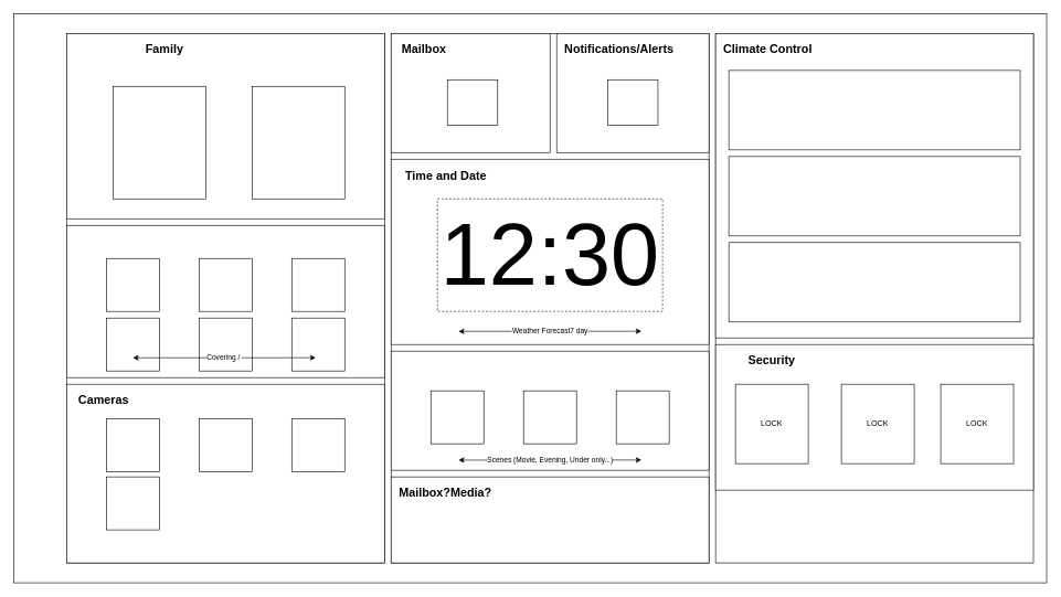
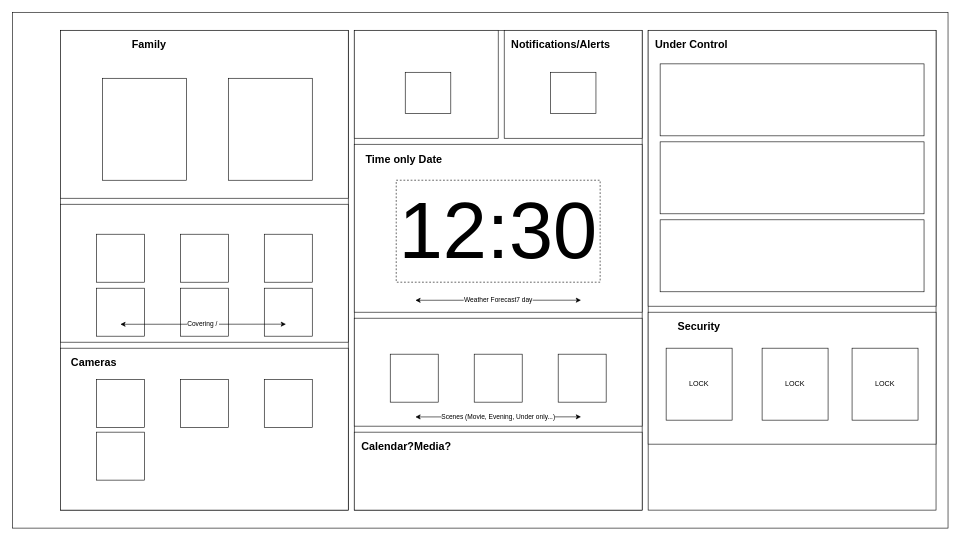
  <mxCell id="0" />
  <mxCell id="1" parent="0" />
  <mxCell id="2" value="" style="rounded=0;whiteSpace=wrap;html=1;" vertex="1" parent="1"><mxGeometry x="20" y="20" width="1560" height="860" as="geometry" /></mxCell>
  <mxCell id="3" value="" style="rounded=0;whiteSpace=wrap;html=1;" vertex="1" parent="1"><mxGeometry x="100" y="50" width="480" height="800" as="geometry" /></mxCell>
  <mxCell id="4" value="" style="rounded=0;whiteSpace=wrap;html=1;" vertex="1" parent="1"><mxGeometry x="1080" y="50" width="480" height="800" as="geometry" /></mxCell>
  <mxCell id="5" value="" style="rounded=0;whiteSpace=wrap;html=1;" vertex="1" parent="1"><mxGeometry x="590" y="50" width="480" height="800" as="geometry" /></mxCell>
  <mxCell id="6" value="" style="rounded=0;whiteSpace=wrap;html=1;" vertex="1" parent="1"><mxGeometry x="100" y="50" width="480" height="280" as="geometry" /></mxCell>
  <mxCell id="7" value="" style="rounded=0;whiteSpace=wrap;html=1;" vertex="1" parent="1"><mxGeometry x="100" y="340" width="480" height="230" as="geometry" /></mxCell>
  <mxCell id="8" value="" style="rounded=0;whiteSpace=wrap;html=1;" vertex="1" parent="1"><mxGeometry x="100" y="580" width="480" height="270" as="geometry" /></mxCell>
  <mxCell id="9" value="" style="rounded=0;whiteSpace=wrap;html=1;" vertex="1" parent="1"><mxGeometry x="590" y="50" width="240" height="180" as="geometry" /></mxCell>
  <mxCell id="10" value="" style="rounded=0;whiteSpace=wrap;html=1;" vertex="1" parent="1"><mxGeometry x="590" y="240" width="480" height="280" as="geometry" /></mxCell>
  <mxCell id="11" value="" style="rounded=0;whiteSpace=wrap;html=1;" vertex="1" parent="1"><mxGeometry x="1080" y="50" width="480" height="460" as="geometry" /></mxCell>
  <mxCell id="12" value="" style="rounded=0;whiteSpace=wrap;html=1;" vertex="1" parent="1"><mxGeometry x="1080" y="520" width="480" height="220" as="geometry" /></mxCell>
  <mxCell id="13" value="" style="rounded=0;whiteSpace=wrap;html=1;" vertex="1" parent="1"><mxGeometry x="590" y="530" width="480" height="180" as="geometry" /></mxCell>
  <mxCell id="14" value="" style="rounded=0;whiteSpace=wrap;html=1;" vertex="1" parent="1"><mxGeometry x="380" y="130" width="140" height="170" as="geometry" /></mxCell>
  <mxCell id="15" value="" style="rounded=0;whiteSpace=wrap;html=1;" vertex="1" parent="1"><mxGeometry x="170" y="130" width="140" height="170" as="geometry" /></mxCell>
  <mxCell id="16" value="&lt;b style=&quot;border-color: var(--border-color);&quot;&gt;&lt;font style=&quot;border-color: var(--border-color); font-size: 18px;&quot;&gt;Family&lt;/font&gt;&lt;/b&gt;" style="text;html=1;strokeColor=none;fillColor=none;align=center;verticalAlign=middle;whiteSpace=wrap;rounded=0;" vertex="1" parent="1"><mxGeometry x="218" y="59" width="60" height="30" as="geometry" /></mxCell>
  <mxCell id="17" value="" style="rounded=0;whiteSpace=wrap;html=1;" vertex="1" parent="1"><mxGeometry x="160" y="390" width="80" height="80" as="geometry" /></mxCell>
  <mxCell id="18" value="" style="rounded=0;whiteSpace=wrap;html=1;" vertex="1" parent="1"><mxGeometry x="160" y="480" width="80" height="80" as="geometry" /></mxCell>
  <mxCell id="19" value="" style="rounded=0;whiteSpace=wrap;html=1;" vertex="1" parent="1"><mxGeometry x="300" y="390" width="80" height="80" as="geometry" /></mxCell>
  <mxCell id="20" value="" style="rounded=0;whiteSpace=wrap;html=1;" vertex="1" parent="1"><mxGeometry x="300" y="480" width="80" height="80" as="geometry" /></mxCell>
  <mxCell id="21" value="" style="rounded=0;whiteSpace=wrap;html=1;" vertex="1" parent="1"><mxGeometry x="440" y="390" width="80" height="80" as="geometry" /></mxCell>
  <mxCell id="22" value="" style="rounded=0;whiteSpace=wrap;html=1;" vertex="1" parent="1"><mxGeometry x="440" y="480" width="80" height="80" as="geometry" /></mxCell>
  <mxCell id="23" value="Covering /&amp;nbsp;" style="endArrow=classic;startArrow=classic;html=1;rounded=0;exitX=-0.008;exitY=0.833;exitDx=0;exitDy=0;exitPerimeter=0;" edge="1" parent="1"><mxGeometry width="50" height="50" relative="1" as="geometry"><mxPoint x="476.16" y="540" as="sourcePoint" /><mxPoint x="200" y="540.15" as="targetPoint" /></mxGeometry></mxCell>
  <mxCell id="24" value="&lt;b style=&quot;border-color: var(--border-color);&quot;&gt;&lt;font style=&quot;border-color: var(--border-color); font-size: 18px;&quot;&gt;Cameras&lt;/font&gt;&lt;/b&gt;" style="text;html=1;strokeColor=none;fillColor=none;align=center;verticalAlign=middle;whiteSpace=wrap;rounded=0;" vertex="1" parent="1"><mxGeometry x="126" y="590" width="60" height="30" as="geometry" /></mxCell>
  <mxCell id="25" value="" style="rounded=0;whiteSpace=wrap;html=1;" vertex="1" parent="1"><mxGeometry x="160" y="632" width="80" height="80" as="geometry" /></mxCell>
  <mxCell id="26" value="" style="rounded=0;whiteSpace=wrap;html=1;" vertex="1" parent="1"><mxGeometry x="300" y="632" width="80" height="80" as="geometry" /></mxCell>
  <mxCell id="27" value="" style="rounded=0;whiteSpace=wrap;html=1;" vertex="1" parent="1"><mxGeometry x="440" y="632" width="80" height="80" as="geometry" /></mxCell>
  <mxCell id="28" value="" style="rounded=0;whiteSpace=wrap;html=1;" vertex="1" parent="1"><mxGeometry x="160" y="720" width="80" height="80" as="geometry" /></mxCell>
  <mxCell id="29" value="" style="rounded=0;whiteSpace=wrap;html=1;" vertex="1" parent="1"><mxGeometry x="840" y="50" width="230" height="180" as="geometry" /></mxCell>
  <mxCell id="30" value="&lt;font style=&quot;font-size: 132px;&quot;&gt;12:30&lt;/font&gt;" style="rounded=0;whiteSpace=wrap;html=1;dashed=1;" vertex="1" parent="1"><mxGeometry x="660" y="300" width="340" height="170" as="geometry" /></mxCell>
- <mxCell id="31" value="&lt;b style=&quot;border-color: var(--border-color);&quot;&gt;&lt;font style=&quot;border-color: var(--border-color); font-size: 18px;&quot;&gt;Time and Date&lt;/font&gt;&lt;/b&gt;" style="text;html=1;strokeColor=none;fillColor=none;align=center;verticalAlign=middle;whiteSpace=wrap;rounded=0;" vertex="1" parent="1"><mxGeometry x="583" y="250" width="180" height="30" as="geometry" /></mxCell>
+ <mxCell id="31" value="&lt;b style=&quot;border-color: var(--border-color);&quot;&gt;&lt;font style=&quot;border-color: var(--border-color); font-size: 18px;&quot;&gt;Time only Date&lt;/font&gt;&lt;/b&gt;" style="text;html=1;strokeColor=none;fillColor=none;align=center;verticalAlign=middle;whiteSpace=wrap;rounded=0;" vertex="1" parent="1"><mxGeometry x="583" y="250" width="180" height="30" as="geometry" /></mxCell>
  <mxCell id="32" value="Weather Forecast7 day" style="endArrow=classic;startArrow=classic;html=1;rounded=0;exitX=-0.008;exitY=0.833;exitDx=0;exitDy=0;exitPerimeter=0;" edge="1" parent="1"><mxGeometry width="50" height="50" relative="1" as="geometry"><mxPoint x="968.08" y="500" as="sourcePoint" /><mxPoint x="691.92" y="500.15" as="targetPoint" /></mxGeometry></mxCell>
- <mxCell id="33" value="&lt;b style=&quot;border-color: var(--border-color);&quot;&gt;&lt;font style=&quot;border-color: var(--border-color); font-size: 18px;&quot;&gt;Mailbox&lt;/font&gt;&lt;/b&gt;" style="text;html=1;strokeColor=none;fillColor=none;align=center;verticalAlign=middle;whiteSpace=wrap;rounded=0;" vertex="1" parent="1"><mxGeometry x="610" y="59" width="60" height="30" as="geometry" /></mxCell>
  <mxCell id="34" value="" style="rounded=0;whiteSpace=wrap;html=1;" vertex="1" parent="1"><mxGeometry x="675" y="120" width="76" height="69" as="geometry" /></mxCell>
  <mxCell id="35" value="&lt;b style=&quot;border-color: var(--border-color);&quot;&gt;&lt;font style=&quot;border-color: var(--border-color); font-size: 18px;&quot;&gt;Notifications/Alerts&lt;/font&gt;&lt;/b&gt;" style="text;html=1;strokeColor=none;fillColor=none;align=left;verticalAlign=middle;whiteSpace=wrap;rounded=0;" vertex="1" parent="1"><mxGeometry x="850" y="59" width="370" height="30" as="geometry" /></mxCell>
  <mxCell id="36" value="" style="rounded=0;whiteSpace=wrap;html=1;" vertex="1" parent="1"><mxGeometry x="917" y="120" width="76" height="69" as="geometry" /></mxCell>
  <mxCell id="37" value="" style="rounded=0;whiteSpace=wrap;html=1;" vertex="1" parent="1"><mxGeometry y="106" width="440" height="120" as="geometry" x="1100" /></mxCell>
- <mxCell id="38" value="&lt;b style=&quot;border-color: var(--border-color);&quot;&gt;&lt;font style=&quot;border-color: var(--border-color); font-size: 18px;&quot;&gt;Climate Control&lt;/font&gt;&lt;/b&gt;" style="text;html=1;strokeColor=none;fillColor=none;align=left;verticalAlign=middle;whiteSpace=wrap;rounded=0;" vertex="1" parent="1"><mxGeometry x="1090" y="59" width="210" height="30" as="geometry" /></mxCell>
+ <mxCell id="38" value="&lt;b style=&quot;border-color: var(--border-color);&quot;&gt;&lt;font style=&quot;border-color: var(--border-color); font-size: 18px;&quot;&gt;Under Control&lt;/font&gt;&lt;/b&gt;" style="text;html=1;strokeColor=none;fillColor=none;align=left;verticalAlign=middle;whiteSpace=wrap;rounded=0;" vertex="1" parent="1"><mxGeometry x="1090" y="59" width="210" height="30" as="geometry" /></mxCell>
  <mxCell id="39" value="" style="rounded=0;whiteSpace=wrap;html=1;" vertex="1" parent="1"><mxGeometry y="236" width="440" height="120" as="geometry" x="1100" /></mxCell>
  <mxCell id="40" value="" style="rounded=0;whiteSpace=wrap;html=1;" vertex="1" parent="1"><mxGeometry y="366" width="440" height="120" as="geometry" x="1100" /></mxCell>
  <mxCell id="41" value="LOCK" style="rounded=0;whiteSpace=wrap;html=1;" vertex="1" parent="1"><mxGeometry x="1110" y="580" width="110" height="120" as="geometry" /></mxCell>
  <mxCell id="42" value="&lt;b style=&quot;border-color: var(--border-color);&quot;&gt;&lt;font style=&quot;border-color: var(--border-color); font-size: 18px;&quot;&gt;Security&lt;/font&gt;&lt;/b&gt;" style="text;html=1;strokeColor=none;fillColor=none;align=center;verticalAlign=middle;whiteSpace=wrap;rounded=0;" vertex="1" parent="1"><mxGeometry x="1060" y="530" width="210" height="30" as="geometry" /></mxCell>
  <mxCell id="43" value="LOCK" style="rounded=0;whiteSpace=wrap;html=1;" vertex="1" parent="1"><mxGeometry x="1270" y="580" width="110" height="120" as="geometry" /></mxCell>
  <mxCell id="44" value="LOCK" style="rounded=0;whiteSpace=wrap;html=1;" vertex="1" parent="1"><mxGeometry x="1420" y="580" width="110" height="120" as="geometry" /></mxCell>
  <mxCell id="45" value="" style="rounded=0;whiteSpace=wrap;html=1;" vertex="1" parent="1"><mxGeometry x="650" y="590" width="80" height="80" as="geometry" /></mxCell>
  <mxCell id="46" value="" style="rounded=0;whiteSpace=wrap;html=1;" vertex="1" parent="1"><mxGeometry x="790" y="590" width="80" height="80" as="geometry" /></mxCell>
  <mxCell id="47" value="" style="rounded=0;whiteSpace=wrap;html=1;" vertex="1" parent="1"><mxGeometry x="930" y="590" width="80" height="80" as="geometry" /></mxCell>
  <mxCell id="48" value="Scenes (Movie, Evening, Under only...)" style="endArrow=classic;startArrow=classic;html=1;rounded=0;exitX=-0.008;exitY=0.833;exitDx=0;exitDy=0;exitPerimeter=0;" edge="1" parent="1"><mxGeometry width="50" height="50" relative="1" as="geometry"><mxPoint x="968.08" y="694.5" as="sourcePoint" /><mxPoint x="691.92" y="694.65" as="targetPoint" /></mxGeometry></mxCell>
  <mxCell id="49" value="" style="rounded=0;whiteSpace=wrap;html=1;" vertex="1" parent="1"><mxGeometry x="590" y="720" width="480" height="130" as="geometry" /></mxCell>
- <mxCell id="50" value="&lt;span style=&quot;font-size: 18px;&quot;&gt;&lt;b&gt;Mailbox?Media?&lt;/b&gt;&lt;/span&gt;" style="text;html=1;strokeColor=none;fillColor=none;align=left;verticalAlign=middle;whiteSpace=wrap;rounded=0;" vertex="1" parent="1"><mxGeometry x="600" y="730" width="460" height="30" as="geometry" /></mxCell>
+ <mxCell id="50" value="&lt;span style=&quot;font-size: 18px;&quot;&gt;&lt;b&gt;Calendar?Media?&lt;/b&gt;&lt;/span&gt;" style="text;html=1;strokeColor=none;fillColor=none;align=left;verticalAlign=middle;whiteSpace=wrap;rounded=0;" vertex="1" parent="1"><mxGeometry x="600" y="730" width="460" height="30" as="geometry" /></mxCell>
